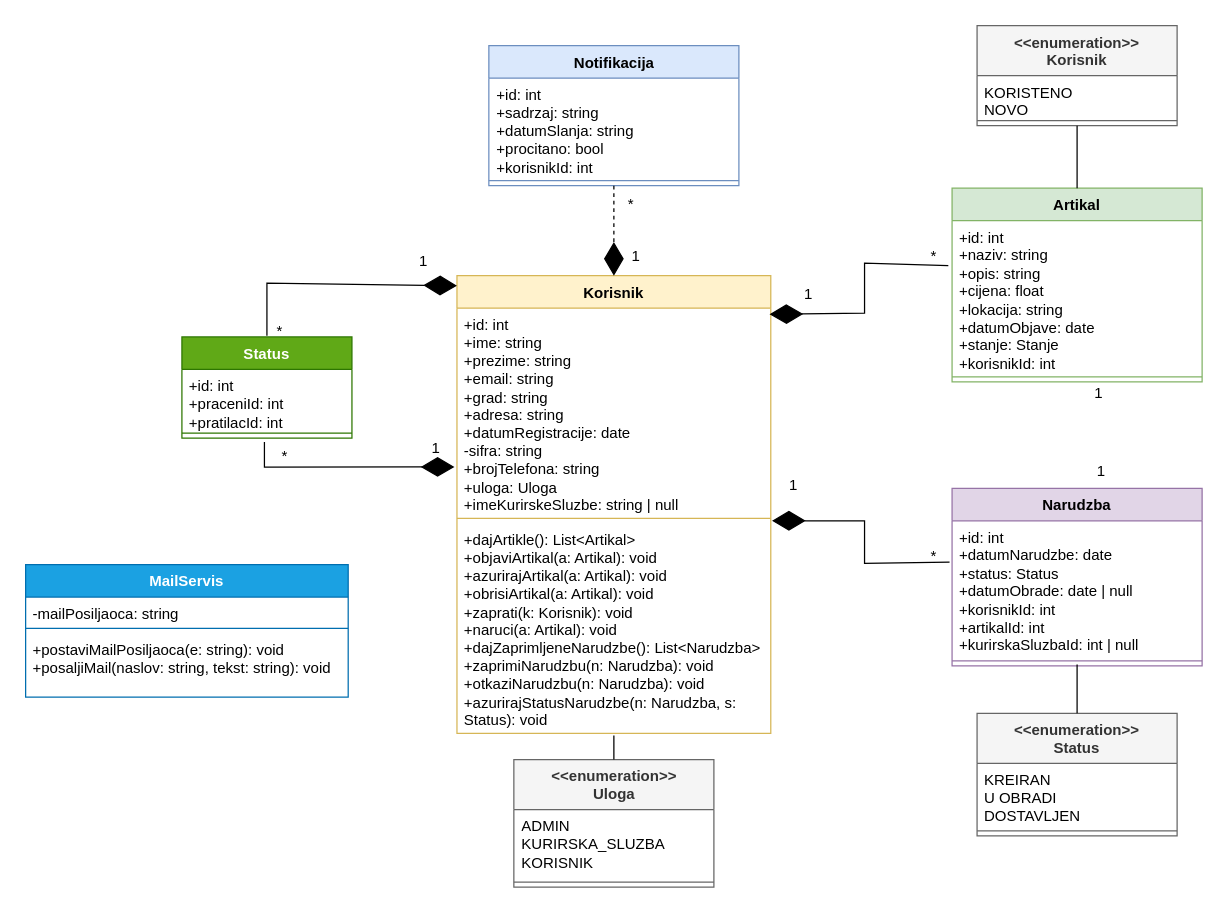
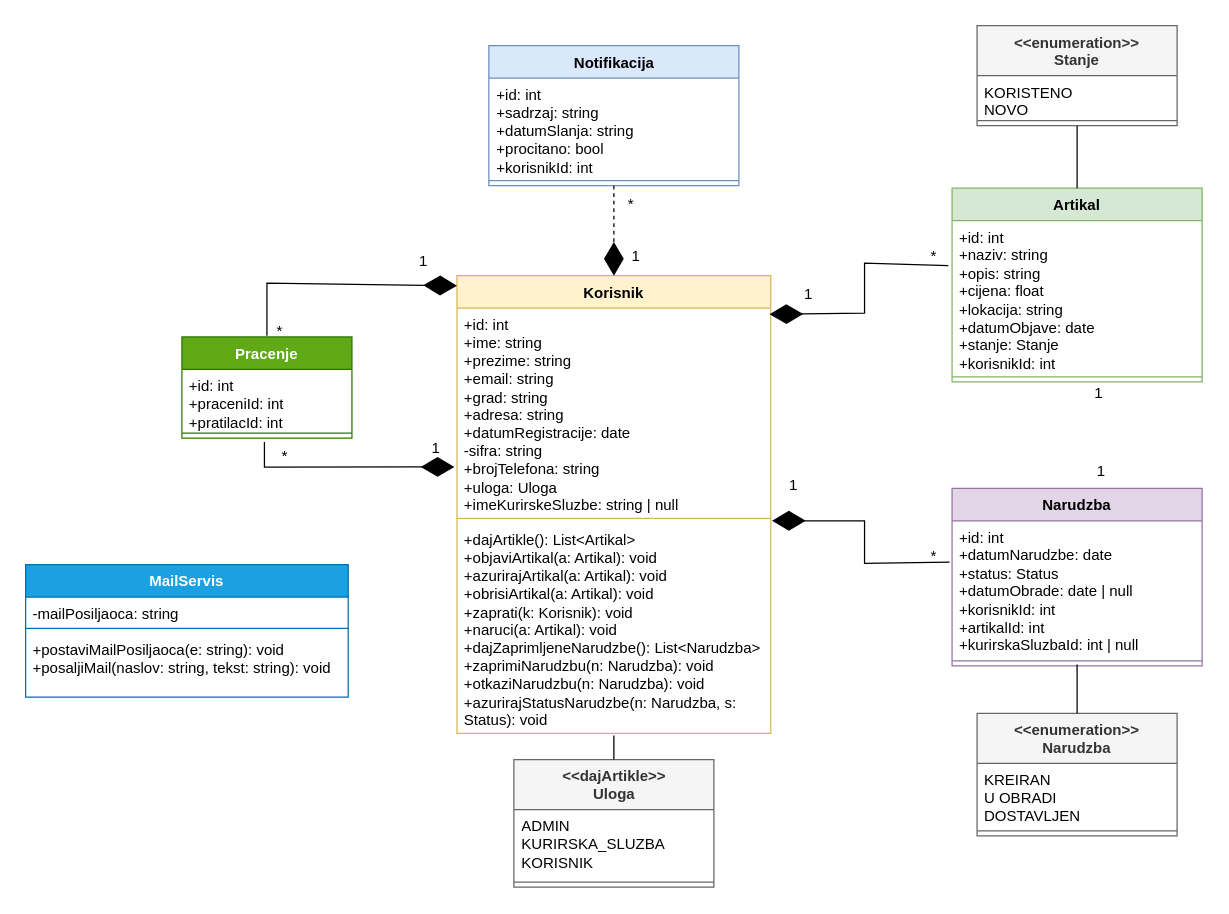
  <mxCell id="0" />
  <mxCell id="1" parent="0" />
  <mxCell id="2" value="Korisnik" style="swimlane;fontStyle=1;align=center;verticalAlign=top;childLayout=stackLayout;horizontal=1;startSize=26;horizontalStack=0;resizeParent=1;resizeParentMax=0;resizeLast=0;collapsible=1;marginBottom=0;whiteSpace=wrap;html=1;fillColor=#fff2cc;strokeColor=#d6b656;" parent="1" vertex="1"><mxGeometry x="365" y="220" width="251" height="366" as="geometry" /></mxCell>
  <mxCell id="3" value="+id: int&lt;div&gt;+ime: string&lt;/div&gt;&lt;div&gt;+prezime: string&lt;/div&gt;&lt;div&gt;+email: string&lt;/div&gt;&lt;div&gt;+grad: string&lt;/div&gt;&lt;div&gt;+adresa: string&lt;/div&gt;&lt;div&gt;+datumRegistracije: date&lt;/div&gt;&lt;div&gt;-sifra: string&lt;/div&gt;&lt;div&gt;+brojTelefona: string&lt;/div&gt;&lt;div&gt;+uloga: Uloga&lt;/div&gt;&lt;div&gt;+imeKurirskeSluzbe: string | null&lt;/div&gt;" style="text;strokeColor=none;fillColor=none;align=left;verticalAlign=top;spacingLeft=4;spacingRight=4;overflow=hidden;rotatable=0;points=[[0,0.5],[1,0.5]];portConstraint=eastwest;whiteSpace=wrap;html=1;" parent="2" vertex="1"><mxGeometry y="26" width="251" height="164" as="geometry" /></mxCell>
  <mxCell id="4" value="" style="line;strokeWidth=1;fillColor=none;align=left;verticalAlign=middle;spacingTop=-1;spacingLeft=3;spacingRight=3;rotatable=0;labelPosition=right;points=[];portConstraint=eastwest;strokeColor=inherit;" parent="2" vertex="1"><mxGeometry y="190" width="251" height="8" as="geometry" /></mxCell>
  <mxCell id="5" value="+dajArtikle(): List&amp;lt;Artikal&amp;gt;&lt;div&gt;+objaviArtikal(a: Artikal): void&lt;/div&gt;&lt;div&gt;+azurirajArtikal(a: Artikal): void&lt;/div&gt;&lt;div&gt;+obrisiArtikal(a: Artikal): void&lt;br&gt;&lt;div&gt;+zaprati(k: Korisnik): void&lt;/div&gt;&lt;/div&gt;&lt;div&gt;+naruci(a: Artikal): void&lt;/div&gt;&lt;div&gt;&lt;div&gt;+dajZaprimljeneNarudzbe(): List&amp;lt;Narudzba&amp;gt;&lt;/div&gt;+zaprimiNarudzbu(n: Narudzba): void&lt;div&gt;+otkaziNarudzbu(n: Narudzba): void&lt;/div&gt;&lt;div&gt;+azurirajStatusNarudzbe(n: Narudzba, s: Status): void&lt;/div&gt;&lt;/div&gt;" style="text;strokeColor=none;fillColor=none;align=left;verticalAlign=top;spacingLeft=4;spacingRight=4;overflow=hidden;rotatable=0;points=[[0,0.5],[1,0.5]];portConstraint=eastwest;whiteSpace=wrap;html=1;" parent="2" vertex="1"><mxGeometry y="198" width="251" height="168" as="geometry" /></mxCell>
- <mxCell id="6" value="&lt;div&gt;&amp;lt;&amp;lt;enumeration&amp;gt;&amp;gt;&lt;/div&gt;Uloga" style="swimlane;fontStyle=1;align=center;verticalAlign=top;childLayout=stackLayout;horizontal=1;startSize=40;horizontalStack=0;resizeParent=1;resizeParentMax=0;resizeLast=0;collapsible=1;marginBottom=0;whiteSpace=wrap;html=1;fillColor=#f5f5f5;fontColor=#333333;strokeColor=#666666;" parent="1" vertex="1"><mxGeometry x="410.5" y="607" width="160" height="102" as="geometry" /></mxCell>
+ <mxCell id="6" value="&lt;div&gt;&amp;lt;&amp;lt;dajArtikle&amp;gt;&amp;gt;&lt;/div&gt;Uloga" style="swimlane;fontStyle=1;align=center;verticalAlign=top;childLayout=stackLayout;horizontal=1;startSize=40;horizontalStack=0;resizeParent=1;resizeParentMax=0;resizeLast=0;collapsible=1;marginBottom=0;whiteSpace=wrap;html=1;fillColor=#f5f5f5;fontColor=#333333;strokeColor=#666666;" parent="1" vertex="1"><mxGeometry x="410.5" y="607" width="160" height="102" as="geometry" /></mxCell>
  <mxCell id="7" value="ADMIN&lt;div&gt;KURIRSKA_SLUZBA&lt;br&gt;KORISNIK&lt;/div&gt;" style="text;strokeColor=none;fillColor=none;align=left;verticalAlign=top;spacingLeft=4;spacingRight=4;overflow=hidden;rotatable=0;points=[[0,0.5],[1,0.5]];portConstraint=eastwest;whiteSpace=wrap;html=1;" parent="6" vertex="1"><mxGeometry y="40" width="160" height="54" as="geometry" /></mxCell>
  <mxCell id="8" value="" style="line;strokeWidth=1;fillColor=none;align=left;verticalAlign=middle;spacingTop=-1;spacingLeft=3;spacingRight=3;rotatable=0;labelPosition=right;points=[];portConstraint=eastwest;strokeColor=inherit;" parent="6" vertex="1"><mxGeometry y="94" width="160" height="8" as="geometry" /></mxCell>
  <mxCell id="9" value="Artikal" style="swimlane;fontStyle=1;align=center;verticalAlign=top;childLayout=stackLayout;horizontal=1;startSize=26;horizontalStack=0;resizeParent=1;resizeParentMax=0;resizeLast=0;collapsible=1;marginBottom=0;whiteSpace=wrap;html=1;fillColor=#d5e8d4;strokeColor=#82b366;" parent="1" vertex="1"><mxGeometry x="761" y="150" width="200" height="155" as="geometry" /></mxCell>
  <mxCell id="10" value="+id: int&lt;div&gt;+naziv: string&lt;/div&gt;&lt;div&gt;+opis: string&lt;/div&gt;&lt;div&gt;+cijena: float&lt;/div&gt;&lt;div&gt;+lokacija: string&lt;/div&gt;&lt;div&gt;+datumObjave: date&lt;/div&gt;&lt;div&gt;+stanje: Stanje&lt;/div&gt;&lt;div&gt;+korisnikId: int&lt;/div&gt;&lt;div&gt;&lt;br&gt;&lt;/div&gt;" style="text;strokeColor=none;fillColor=none;align=left;verticalAlign=top;spacingLeft=4;spacingRight=4;overflow=hidden;rotatable=0;points=[[0,0.5],[1,0.5]];portConstraint=eastwest;whiteSpace=wrap;html=1;" parent="9" vertex="1"><mxGeometry y="26" width="200" height="121" as="geometry" /></mxCell>
  <mxCell id="11" value="" style="line;strokeWidth=1;fillColor=none;align=left;verticalAlign=middle;spacingTop=-1;spacingLeft=3;spacingRight=3;rotatable=0;labelPosition=right;points=[];portConstraint=eastwest;strokeColor=inherit;" parent="9" vertex="1"><mxGeometry y="147" width="200" height="8" as="geometry" /></mxCell>
- <mxCell id="12" value="&lt;div&gt;&amp;lt;&amp;lt;enumeration&amp;gt;&amp;gt;&lt;/div&gt;Korisnik" style="swimlane;fontStyle=1;align=center;verticalAlign=top;childLayout=stackLayout;horizontal=1;startSize=40;horizontalStack=0;resizeParent=1;resizeParentMax=0;resizeLast=0;collapsible=1;marginBottom=0;whiteSpace=wrap;html=1;fillColor=#f5f5f5;fontColor=#333333;strokeColor=#666666;" parent="1" vertex="1"><mxGeometry x="781" y="20" width="160" height="80" as="geometry" /></mxCell>
+ <mxCell id="12" value="&lt;div&gt;&amp;lt;&amp;lt;enumeration&amp;gt;&amp;gt;&lt;/div&gt;Stanje" style="swimlane;fontStyle=1;align=center;verticalAlign=top;childLayout=stackLayout;horizontal=1;startSize=40;horizontalStack=0;resizeParent=1;resizeParentMax=0;resizeLast=0;collapsible=1;marginBottom=0;whiteSpace=wrap;html=1;fillColor=#f5f5f5;fontColor=#333333;strokeColor=#666666;" parent="1" vertex="1"><mxGeometry x="781" y="20" width="160" height="80" as="geometry" /></mxCell>
  <mxCell id="13" value="KORISTENO&lt;div&gt;NOVO&lt;/div&gt;" style="text;strokeColor=none;fillColor=none;align=left;verticalAlign=top;spacingLeft=4;spacingRight=4;overflow=hidden;rotatable=0;points=[[0,0.5],[1,0.5]];portConstraint=eastwest;whiteSpace=wrap;html=1;" parent="12" vertex="1"><mxGeometry y="40" width="160" height="32" as="geometry" /></mxCell>
  <mxCell id="14" value="" style="line;strokeWidth=1;fillColor=none;align=left;verticalAlign=middle;spacingTop=-1;spacingLeft=3;spacingRight=3;rotatable=0;labelPosition=right;points=[];portConstraint=eastwest;strokeColor=inherit;" parent="12" vertex="1"><mxGeometry y="72" width="160" height="8" as="geometry" /></mxCell>
  <mxCell id="15" value="Narudzba" style="swimlane;fontStyle=1;align=center;verticalAlign=top;childLayout=stackLayout;horizontal=1;startSize=26;horizontalStack=0;resizeParent=1;resizeParentMax=0;resizeLast=0;collapsible=1;marginBottom=0;whiteSpace=wrap;html=1;fillColor=#e1d5e7;strokeColor=#9673a6;" parent="1" vertex="1"><mxGeometry x="761" y="390" width="200" height="142" as="geometry" /></mxCell>
  <mxCell id="16" value="+id: int&lt;div&gt;+datumNarudzbe: date&lt;/div&gt;&lt;div&gt;+status: Status&lt;/div&gt;&lt;div&gt;+datumObrade: date | null&lt;/div&gt;&lt;div&gt;+korisnikId: int&lt;/div&gt;&lt;div&gt;+artikalId: int&lt;/div&gt;&lt;div&gt;+kurirskaSluzbaId: int | null&lt;/div&gt;" style="text;strokeColor=none;fillColor=none;align=left;verticalAlign=top;spacingLeft=4;spacingRight=4;overflow=hidden;rotatable=0;points=[[0,0.5],[1,0.5]];portConstraint=eastwest;whiteSpace=wrap;html=1;" parent="15" vertex="1"><mxGeometry y="26" width="200" height="108" as="geometry" /></mxCell>
  <mxCell id="17" value="" style="line;strokeWidth=1;fillColor=none;align=left;verticalAlign=middle;spacingTop=-1;spacingLeft=3;spacingRight=3;rotatable=0;labelPosition=right;points=[];portConstraint=eastwest;strokeColor=inherit;" parent="15" vertex="1"><mxGeometry y="134" width="200" height="8" as="geometry" /></mxCell>
- <mxCell id="18" value="&lt;div&gt;&amp;lt;&amp;lt;enumeration&amp;gt;&amp;gt;&lt;/div&gt;Status" style="swimlane;fontStyle=1;align=center;verticalAlign=top;childLayout=stackLayout;horizontal=1;startSize=40;horizontalStack=0;resizeParent=1;resizeParentMax=0;resizeLast=0;collapsible=1;marginBottom=0;whiteSpace=wrap;html=1;fillColor=#f5f5f5;fontColor=#333333;strokeColor=#666666;" parent="1" vertex="1"><mxGeometry x="781" y="570" width="160" height="98" as="geometry" /></mxCell>
+ <mxCell id="18" value="&lt;div&gt;&amp;lt;&amp;lt;enumeration&amp;gt;&amp;gt;&lt;/div&gt;Narudzba" style="swimlane;fontStyle=1;align=center;verticalAlign=top;childLayout=stackLayout;horizontal=1;startSize=40;horizontalStack=0;resizeParent=1;resizeParentMax=0;resizeLast=0;collapsible=1;marginBottom=0;whiteSpace=wrap;html=1;fillColor=#f5f5f5;fontColor=#333333;strokeColor=#666666;" parent="1" vertex="1"><mxGeometry x="781" y="570" width="160" height="98" as="geometry" /></mxCell>
  <mxCell id="19" value="KREIRAN&lt;br&gt;U OBRADI&lt;div&gt;DOSTAVLJEN&lt;/div&gt;" style="text;strokeColor=none;fillColor=none;align=left;verticalAlign=top;spacingLeft=4;spacingRight=4;overflow=hidden;rotatable=0;points=[[0,0.5],[1,0.5]];portConstraint=eastwest;whiteSpace=wrap;html=1;" parent="18" vertex="1"><mxGeometry y="40" width="160" height="50" as="geometry" /></mxCell>
  <mxCell id="20" value="" style="line;strokeWidth=1;fillColor=none;align=left;verticalAlign=middle;spacingTop=-1;spacingLeft=3;spacingRight=3;rotatable=0;labelPosition=right;points=[];portConstraint=eastwest;strokeColor=inherit;" parent="18" vertex="1"><mxGeometry y="90" width="160" height="8" as="geometry" /></mxCell>
  <mxCell id="21" value="Notifikacija" style="swimlane;fontStyle=1;align=center;verticalAlign=top;childLayout=stackLayout;horizontal=1;startSize=26;horizontalStack=0;resizeParent=1;resizeParentMax=0;resizeLast=0;collapsible=1;marginBottom=0;whiteSpace=wrap;html=1;fillColor=#dae8fc;strokeColor=#6c8ebf;" parent="1" vertex="1"><mxGeometry x="390.5" y="36" width="200" height="112" as="geometry" /></mxCell>
  <mxCell id="22" value="&lt;div&gt;+id: int&lt;/div&gt;&lt;div&gt;+sadrzaj: string&lt;/div&gt;&lt;div&gt;+datumSlanja: string&lt;/div&gt;&lt;div&gt;+procitano: bool&lt;/div&gt;&lt;div&gt;+korisnikId: int&lt;/div&gt;" style="text;strokeColor=none;fillColor=none;align=left;verticalAlign=top;spacingLeft=4;spacingRight=4;overflow=hidden;rotatable=0;points=[[0,0.5],[1,0.5]];portConstraint=eastwest;whiteSpace=wrap;html=1;" parent="21" vertex="1"><mxGeometry y="26" width="200" height="78" as="geometry" /></mxCell>
  <mxCell id="23" value="" style="line;strokeWidth=1;fillColor=none;align=left;verticalAlign=middle;spacingTop=-1;spacingLeft=3;spacingRight=3;rotatable=0;labelPosition=right;points=[];portConstraint=eastwest;strokeColor=inherit;" parent="21" vertex="1"><mxGeometry y="104" width="200" height="8" as="geometry" /></mxCell>
  <mxCell id="24" value="" style="endArrow=diamondThin;endFill=1;endSize=24;html=1;rounded=0;entryX=0.5;entryY=0;entryDx=0;entryDy=0;exitX=0.5;exitY=1;exitDx=0;exitDy=0;dashed=1;" parent="1" source="21" target="2" edge="1"><mxGeometry width="160" relative="1" as="geometry"><mxPoint x="281" y="190" as="sourcePoint" /><mxPoint x="441" y="190" as="targetPoint" /></mxGeometry></mxCell>
  <mxCell id="25" value="1" style="text;html=1;align=center;verticalAlign=middle;resizable=0;points=[];autosize=1;strokeColor=none;fillColor=none;" parent="1" vertex="1"><mxGeometry x="493" y="190" width="30" height="30" as="geometry" /></mxCell>
  <mxCell id="26" value="*" style="text;html=1;align=center;verticalAlign=middle;resizable=0;points=[];autosize=1;strokeColor=none;fillColor=none;" parent="1" vertex="1"><mxGeometry x="489" y="148" width="30" height="30" as="geometry" /></mxCell>
  <mxCell id="27" value="" style="endArrow=none;html=1;edgeStyle=orthogonalEdgeStyle;rounded=0;entryX=0.5;entryY=0;entryDx=0;entryDy=0;exitX=0.5;exitY=1.01;exitDx=0;exitDy=0;exitPerimeter=0;" parent="1" source="5" target="6" edge="1"><mxGeometry relative="1" as="geometry"><mxPoint x="516" y="540" as="sourcePoint" /><mxPoint x="741" y="580" as="targetPoint" /></mxGeometry></mxCell>
  <mxCell id="28" value="" style="endArrow=none;html=1;edgeStyle=orthogonalEdgeStyle;rounded=0;entryX=0.5;entryY=0;entryDx=0;entryDy=0;exitX=0.5;exitY=0.875;exitDx=0;exitDy=0;exitPerimeter=0;" parent="1" source="17" target="18" edge="1"><mxGeometry relative="1" as="geometry"><mxPoint x="861" y="530" as="sourcePoint" /><mxPoint x="526" y="580" as="targetPoint" /><Array as="points" /></mxGeometry></mxCell>
  <mxCell id="29" value="" style="endArrow=diamondThin;endFill=1;endSize=24;html=1;rounded=0;entryX=0.996;entryY=0.03;entryDx=0;entryDy=0;entryPerimeter=0;exitX=0.9;exitY=0.733;exitDx=0;exitDy=0;exitPerimeter=0;" parent="1" source="31" target="3" edge="1"><mxGeometry width="160" relative="1" as="geometry"><mxPoint x="731" y="250" as="sourcePoint" /><mxPoint x="851" y="320" as="targetPoint" /><Array as="points"><mxPoint x="691" y="210" /><mxPoint x="691" y="250" /></Array></mxGeometry></mxCell>
  <mxCell id="30" value="1" style="text;html=1;align=center;verticalAlign=middle;resizable=0;points=[];autosize=1;strokeColor=none;fillColor=none;" parent="1" vertex="1"><mxGeometry x="631" y="220" width="30" height="30" as="geometry" /></mxCell>
  <mxCell id="31" value="*" style="text;html=1;align=center;verticalAlign=middle;resizable=0;points=[];autosize=1;strokeColor=none;fillColor=none;" parent="1" vertex="1"><mxGeometry x="731" y="190" width="30" height="30" as="geometry" /></mxCell>
  <mxCell id="32" value="" style="endArrow=none;html=1;edgeStyle=orthogonalEdgeStyle;rounded=0;exitX=0.5;exitY=1;exitDx=0;exitDy=0;" parent="1" source="12" edge="1"><mxGeometry relative="1" as="geometry"><mxPoint x="871" y="537" as="sourcePoint" /><mxPoint x="861" y="150" as="targetPoint" /><Array as="points" /></mxGeometry></mxCell>
  <mxCell id="33" value="" style="endArrow=diamondThin;endFill=1;endSize=24;html=1;rounded=0;exitX=0.933;exitY=0.633;exitDx=0;exitDy=0;exitPerimeter=0;" parent="1" source="35" edge="1"><mxGeometry width="160" relative="1" as="geometry"><mxPoint x="771" y="221" as="sourcePoint" /><mxPoint x="617" y="416" as="targetPoint" /><Array as="points"><mxPoint x="691" y="450" /><mxPoint x="691" y="416" /></Array></mxGeometry></mxCell>
  <mxCell id="34" value="1" style="text;html=1;align=center;verticalAlign=middle;resizable=0;points=[];autosize=1;strokeColor=none;fillColor=none;" parent="1" vertex="1"><mxGeometry x="619" y="373" width="30" height="30" as="geometry" /></mxCell>
  <mxCell id="35" value="*" style="text;html=1;align=center;verticalAlign=middle;resizable=0;points=[];autosize=1;strokeColor=none;fillColor=none;" parent="1" vertex="1"><mxGeometry x="731" y="430" width="30" height="30" as="geometry" /></mxCell>
  <mxCell id="36" value="1" style="text;html=1;align=center;verticalAlign=middle;resizable=0;points=[];autosize=1;strokeColor=none;fillColor=none;" parent="1" vertex="1"><mxGeometry x="867" y="364" width="25" height="26" as="geometry" /></mxCell>
  <mxCell id="37" value="1" style="text;html=1;align=center;verticalAlign=middle;resizable=0;points=[];autosize=1;strokeColor=none;fillColor=none;" parent="1" vertex="1"><mxGeometry x="865" y="301" width="25" height="26" as="geometry" /></mxCell>
  <mxCell id="38" value="MailServis" style="swimlane;fontStyle=1;align=center;verticalAlign=top;childLayout=stackLayout;horizontal=1;startSize=26;horizontalStack=0;resizeParent=1;resizeParentMax=0;resizeLast=0;collapsible=1;marginBottom=0;whiteSpace=wrap;html=1;fillColor=#1ba1e2;strokeColor=#006EAF;fontColor=#ffffff;" parent="1" vertex="1"><mxGeometry x="20" y="451" width="258" height="106" as="geometry"><mxRectangle x="116" y="602" width="90" height="26" as="alternateBounds" /></mxGeometry></mxCell>
  <mxCell id="39" value="-mailPosiljaoca: string" style="text;strokeColor=none;fillColor=none;align=left;verticalAlign=top;spacingLeft=4;spacingRight=4;overflow=hidden;rotatable=0;points=[[0,0.5],[1,0.5]];portConstraint=eastwest;whiteSpace=wrap;html=1;" parent="38" vertex="1"><mxGeometry y="26" width="258" height="21" as="geometry" /></mxCell>
  <mxCell id="40" value="" style="line;strokeWidth=1;fillColor=none;align=left;verticalAlign=middle;spacingTop=-1;spacingLeft=3;spacingRight=3;rotatable=0;labelPosition=right;points=[];portConstraint=eastwest;strokeColor=inherit;" parent="38" vertex="1"><mxGeometry y="47" width="258" height="8" as="geometry" /></mxCell>
  <mxCell id="41" value="+postaviMailPosiljaoca(e: string): void&lt;div&gt;+posaljiMail(naslov: string, tekst: string): void&lt;/div&gt;" style="text;strokeColor=none;fillColor=none;align=left;verticalAlign=top;spacingLeft=4;spacingRight=4;overflow=hidden;rotatable=0;points=[[0,0.5],[1,0.5]];portConstraint=eastwest;whiteSpace=wrap;html=1;" parent="38" vertex="1"><mxGeometry y="55" width="258" height="51" as="geometry" /></mxCell>
- <mxCell id="42" value="Status" style="swimlane;fontStyle=1;align=center;verticalAlign=top;childLayout=stackLayout;horizontal=1;startSize=26;horizontalStack=0;resizeParent=1;resizeParentMax=0;resizeLast=0;collapsible=1;marginBottom=0;whiteSpace=wrap;html=1;fillColor=#60a917;strokeColor=#2D7600;fontColor=#ffffff;" vertex="1" parent="1"><mxGeometry x="145" y="269" width="136" height="81" as="geometry"><mxRectangle x="116" y="602" width="90" height="26" as="alternateBounds" /></mxGeometry></mxCell>
+ <mxCell id="42" value="Pracenje" style="swimlane;fontStyle=1;align=center;verticalAlign=top;childLayout=stackLayout;horizontal=1;startSize=26;horizontalStack=0;resizeParent=1;resizeParentMax=0;resizeLast=0;collapsible=1;marginBottom=0;whiteSpace=wrap;html=1;fillColor=#60a917;strokeColor=#2D7600;fontColor=#ffffff;" vertex="1" parent="1"><mxGeometry x="145" y="269" width="136" height="81" as="geometry"><mxRectangle x="116" y="602" width="90" height="26" as="alternateBounds" /></mxGeometry></mxCell>
  <mxCell id="43" value="&lt;div&gt;+id: int&lt;/div&gt;+praceniId: int&lt;div&gt;+pratilacId: int&lt;/div&gt;" style="text;strokeColor=none;fillColor=none;align=left;verticalAlign=top;spacingLeft=4;spacingRight=4;overflow=hidden;rotatable=0;points=[[0,0.5],[1,0.5]];portConstraint=eastwest;whiteSpace=wrap;html=1;" vertex="1" parent="42"><mxGeometry y="26" width="136" height="47" as="geometry" /></mxCell>
  <mxCell id="44" value="" style="line;strokeWidth=1;fillColor=none;align=left;verticalAlign=middle;spacingTop=-1;spacingLeft=3;spacingRight=3;rotatable=0;labelPosition=right;points=[];portConstraint=eastwest;strokeColor=inherit;" vertex="1" parent="42"><mxGeometry y="73" width="136" height="8" as="geometry" /></mxCell>
  <mxCell id="45" value="" style="endArrow=diamondThin;endFill=1;endSize=24;html=1;rounded=0;" edge="1" parent="1"><mxGeometry width="160" relative="1" as="geometry"><mxPoint x="213" y="268" as="sourcePoint" /><mxPoint x="365" y="228" as="targetPoint" /><Array as="points"><mxPoint x="213" y="226" /></Array></mxGeometry></mxCell>
  <mxCell id="46" value="1" style="text;html=1;align=center;verticalAlign=middle;resizable=0;points=[];autosize=1;strokeColor=none;fillColor=none;" vertex="1" parent="1"><mxGeometry x="323" y="194" width="30" height="30" as="geometry" /></mxCell>
  <mxCell id="47" value="*" style="text;html=1;align=center;verticalAlign=middle;resizable=0;points=[];autosize=1;strokeColor=none;fillColor=none;" vertex="1" parent="1"><mxGeometry x="208" y="250" width="30" height="30" as="geometry" /></mxCell>
  <mxCell id="48" value="" style="endArrow=diamondThin;endFill=1;endSize=24;html=1;rounded=0;entryX=-0.008;entryY=0.774;entryDx=0;entryDy=0;entryPerimeter=0;" edge="1" parent="1" target="3"><mxGeometry width="160" relative="1" as="geometry"><mxPoint x="211" y="353" as="sourcePoint" /><mxPoint x="366" y="369" as="targetPoint" /><Array as="points"><mxPoint x="211" y="373" /></Array></mxGeometry></mxCell>
  <mxCell id="49" value="1" style="text;html=1;align=center;verticalAlign=middle;resizable=0;points=[];autosize=1;strokeColor=none;fillColor=none;" vertex="1" parent="1"><mxGeometry x="333" y="343" width="30" height="30" as="geometry" /></mxCell>
  <mxCell id="50" value="*" style="text;html=1;align=center;verticalAlign=middle;resizable=0;points=[];autosize=1;strokeColor=none;fillColor=none;" vertex="1" parent="1"><mxGeometry x="212" y="350" width="30" height="30" as="geometry" /></mxCell>
